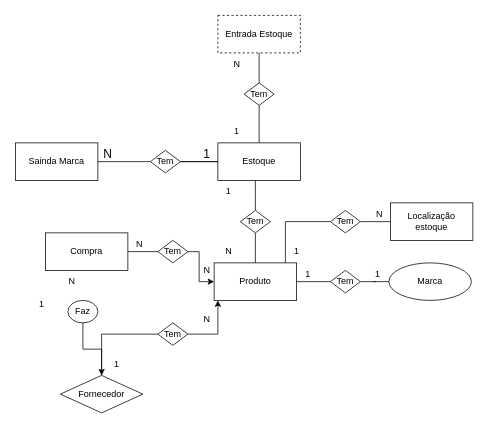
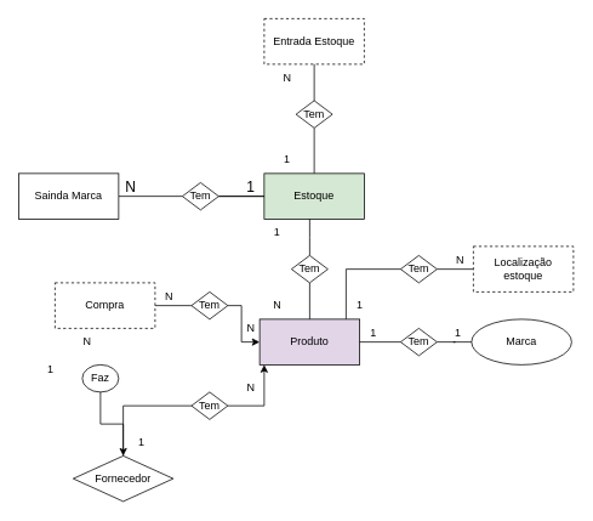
  <mxCell id="0" />
  <mxCell id="1" parent="0" />
- <mxCell id="2" value="Compra" style="html=1;whiteSpace=wrap;" parent="1" vertex="1"><mxGeometry x="60" y="310" width="110" height="50" as="geometry" /></mxCell>
+ <mxCell id="2" value="Compra" style="html=1;whiteSpace=wrap;dashed=1;" parent="1" vertex="1"><mxGeometry x="60" y="310" width="110" height="50" as="geometry" /></mxCell>
  <mxCell id="3" value="Marca" style="ellipse;html=1;whiteSpace=wrap;" parent="1" vertex="1"><mxGeometry x="518" y="350" width="110" height="50" as="geometry" /></mxCell>
  <mxCell id="4" value="Entrada Estoque" style="html=1;whiteSpace=wrap;dashed=1;" parent="1" vertex="1"><mxGeometry x="290" y="20" width="110" height="50" as="geometry" /></mxCell>
  <mxCell id="5" value="" style="edgeStyle=none;curved=1;rounded=0;orthogonalLoop=1;jettySize=auto;html=1;fontSize=12;startSize=8;endSize=8;endArrow=none;endFill=0;" parent="1" edge="1"><mxGeometry relative="1" as="geometry"><mxPoint x="130" y="95" as="targetPoint" /></mxGeometry></mxCell>
  <mxCell id="6" value="" style="edgeStyle=none;curved=1;rounded=0;orthogonalLoop=1;jettySize=auto;html=1;fontSize=12;startSize=8;endSize=8;endArrow=none;endFill=0;" parent="1" edge="1"><mxGeometry relative="1" as="geometry"><mxPoint x="130" y="95" as="targetPoint" /></mxGeometry></mxCell>
  <mxCell id="7" style="edgeStyle=orthogonalEdgeStyle;rounded=0;orthogonalLoop=1;jettySize=auto;html=1;entryX=1;entryY=0.5;entryDx=0;entryDy=0;endArrow=none;endFill=0;" parent="1" source="9" target="15" edge="1"><mxGeometry relative="1" as="geometry" /></mxCell>
  <mxCell id="8" style="edgeStyle=orthogonalEdgeStyle;rounded=0;orthogonalLoop=1;jettySize=auto;html=1;entryX=0;entryY=0.5;entryDx=0;entryDy=0;endArrow=none;endFill=0;" parent="1" source="9" target="17" edge="1"><mxGeometry relative="1" as="geometry" /></mxCell>
  <mxCell id="9" value="Tem" style="rhombus;whiteSpace=wrap;html=1;" parent="1" vertex="1"><mxGeometry x="200" y="200" width="40" height="30" as="geometry" /></mxCell>
  <mxCell id="10" style="edgeStyle=orthogonalEdgeStyle;rounded=0;orthogonalLoop=1;jettySize=auto;html=1;entryX=0.5;entryY=1;entryDx=0;entryDy=0;endArrow=none;endFill=0;" parent="1" source="12" target="4" edge="1"><mxGeometry relative="1" as="geometry" /></mxCell>
  <mxCell id="11" style="edgeStyle=orthogonalEdgeStyle;rounded=0;orthogonalLoop=1;jettySize=auto;html=1;entryX=0.5;entryY=0;entryDx=0;entryDy=0;endArrow=none;endFill=0;" parent="1" source="12" target="17" edge="1"><mxGeometry relative="1" as="geometry" /></mxCell>
  <mxCell id="12" value="Tem" style="rhombus;whiteSpace=wrap;html=1;" parent="1" vertex="1"><mxGeometry x="325" y="110" width="40" height="30" as="geometry" /></mxCell>
  <mxCell id="13" value="" style="group" parent="1" vertex="1" connectable="0"><mxGeometry x="20" y="190" width="142.5" height="50" as="geometry" /></mxCell>
  <mxCell id="14" value="N" style="text;html=1;align=center;verticalAlign=middle;resizable=0;points=[];autosize=1;strokeColor=none;fillColor=none;fontSize=16;" parent="13" vertex="1"><mxGeometry x="102.5" width="40" height="30" as="geometry" /></mxCell>
  <mxCell id="15" value="Sainda Marca" style="html=1;whiteSpace=wrap;" parent="13" vertex="1"><mxGeometry width="110" height="50" as="geometry" /></mxCell>
  <mxCell id="16" value="" style="group" parent="1" vertex="1" connectable="0"><mxGeometry x="260" y="190" width="140" height="50" as="geometry" /></mxCell>
- <mxCell id="17" value="Estoque" style="html=1;whiteSpace=wrap;" parent="16" vertex="1"><mxGeometry x="30" width="110" height="50" as="geometry" /></mxCell>
+ <mxCell id="17" value="Estoque" style="html=1;whiteSpace=wrap;fillColor=#d5e8d4;" parent="16" vertex="1"><mxGeometry x="30" width="110" height="50" as="geometry" /></mxCell>
  <mxCell id="18" value="1" style="text;html=1;align=center;verticalAlign=middle;resizable=0;points=[];autosize=1;strokeColor=none;fillColor=none;fontSize=16;" parent="16" vertex="1"><mxGeometry width="30" height="30" as="geometry" /></mxCell>
  <mxCell id="19" value="1" style="text;html=1;align=center;verticalAlign=middle;resizable=0;points=[];autosize=1;strokeColor=none;fillColor=none;" parent="16" vertex="1"><mxGeometry x="40" y="-30" width="30" height="30" as="geometry" /></mxCell>
  <mxCell id="20" value="" style="edgeStyle=orthogonalEdgeStyle;rounded=0;orthogonalLoop=1;jettySize=auto;html=1;endArrow=none;endFill=0;" parent="1" source="21" target="32" edge="1"><mxGeometry relative="1" as="geometry" /></mxCell>
  <mxCell id="21" value="Tem" style="rhombus;whiteSpace=wrap;html=1;" parent="1" vertex="1"><mxGeometry x="440" y="280" width="40" height="30" as="geometry" /></mxCell>
  <mxCell id="22" value="" style="edgeStyle=orthogonalEdgeStyle;rounded=0;orthogonalLoop=1;jettySize=auto;html=1;endArrow=none;endFill=0;" parent="1" source="17" target="9" edge="1"><mxGeometry relative="1" as="geometry" /></mxCell>
  <mxCell id="23" value="N" style="text;html=1;align=center;verticalAlign=middle;resizable=0;points=[];autosize=1;strokeColor=none;fillColor=none;" parent="1" vertex="1"><mxGeometry x="300" y="70" width="30" height="30" as="geometry" /></mxCell>
  <mxCell id="24" value="" style="edgeStyle=orthogonalEdgeStyle;rounded=0;orthogonalLoop=1;jettySize=auto;html=1;endArrow=none;endFill=0;" parent="1" source="26" target="28" edge="1"><mxGeometry relative="1" as="geometry" /></mxCell>
  <mxCell id="25" style="edgeStyle=orthogonalEdgeStyle;rounded=0;orthogonalLoop=1;jettySize=auto;html=1;endArrow=none;endFill=0;" parent="1" source="26" edge="1"><mxGeometry relative="1" as="geometry"><mxPoint x="340" y="240" as="targetPoint" /></mxGeometry></mxCell>
  <mxCell id="26" value="Tem" style="rhombus;whiteSpace=wrap;html=1;" parent="1" vertex="1"><mxGeometry x="320" y="280" width="40" height="30" as="geometry" /></mxCell>
  <mxCell id="27" style="edgeStyle=orthogonalEdgeStyle;rounded=0;orthogonalLoop=1;jettySize=auto;html=1;entryX=0;entryY=0.5;entryDx=0;entryDy=0;endArrow=none;endFill=0;" parent="1" source="28" target="21" edge="1"><mxGeometry relative="1" as="geometry"><Array as="points"><mxPoint x="380" y="295" /></Array></mxGeometry></mxCell>
- <mxCell id="28" value="Produto" style="html=1;whiteSpace=wrap;" parent="1" vertex="1"><mxGeometry x="285" y="350" width="110" height="50" as="geometry" /></mxCell>
+ <mxCell id="28" value="Produto" style="html=1;whiteSpace=wrap;fillColor=#e1d5e7;" parent="1" vertex="1"><mxGeometry x="285" y="350" width="110" height="50" as="geometry" /></mxCell>
  <mxCell id="29" value="N" style="text;html=1;align=center;verticalAlign=middle;resizable=0;points=[];autosize=1;strokeColor=none;fillColor=none;" parent="1" vertex="1"><mxGeometry x="289" y="320" width="30" height="30" as="geometry" /></mxCell>
  <mxCell id="30" value="1" style="text;html=1;align=center;verticalAlign=middle;resizable=0;points=[];autosize=1;strokeColor=none;fillColor=none;" parent="1" vertex="1"><mxGeometry x="289" y="240" width="30" height="30" as="geometry" /></mxCell>
  <mxCell id="31" value="" style="group" parent="1" vertex="1" connectable="0"><mxGeometry x="490" y="270" width="140" height="50" as="geometry" /></mxCell>
- <mxCell id="32" value="Localização estoque" style="html=1;whiteSpace=wrap;" parent="31" vertex="1"><mxGeometry x="30" width="110" height="50" as="geometry" /></mxCell>
+ <mxCell id="32" value="Localização estoque" style="html=1;whiteSpace=wrap;dashed=1;" parent="31" vertex="1"><mxGeometry x="30" width="110" height="50" as="geometry" /></mxCell>
  <mxCell id="33" value="N" style="text;html=1;align=center;verticalAlign=middle;resizable=0;points=[];autosize=1;strokeColor=none;fillColor=none;" parent="31" vertex="1"><mxGeometry width="30" height="30" as="geometry" /></mxCell>
  <mxCell id="34" value="1" style="text;html=1;align=center;verticalAlign=middle;resizable=0;points=[];autosize=1;strokeColor=none;fillColor=none;" parent="1" vertex="1"><mxGeometry x="380" y="320" width="30" height="30" as="geometry" /></mxCell>
  <mxCell id="35" value="" style="edgeStyle=orthogonalEdgeStyle;rounded=0;orthogonalLoop=1;jettySize=auto;html=1;endArrow=none;endFill=0;" parent="1" source="37" target="3" edge="1"><mxGeometry relative="1" as="geometry" /></mxCell>
  <mxCell id="36" style="edgeStyle=orthogonalEdgeStyle;rounded=0;orthogonalLoop=1;jettySize=auto;html=1;entryX=1;entryY=0.5;entryDx=0;entryDy=0;endArrow=none;endFill=0;" parent="1" source="37" target="28" edge="1"><mxGeometry relative="1" as="geometry" /></mxCell>
  <mxCell id="37" value="Tem" style="rhombus;whiteSpace=wrap;html=1;" parent="1" vertex="1"><mxGeometry x="440" y="360" width="40" height="30" as="geometry" /></mxCell>
  <mxCell id="38" value="1" style="text;html=1;align=center;verticalAlign=middle;resizable=0;points=[];autosize=1;strokeColor=none;fillColor=none;" parent="1" vertex="1"><mxGeometry x="395" y="350" width="30" height="30" as="geometry" /></mxCell>
  <mxCell id="39" value="1" style="text;html=1;align=center;verticalAlign=middle;resizable=0;points=[];autosize=1;strokeColor=none;fillColor=none;" parent="1" vertex="1"><mxGeometry x="488" y="350" width="30" height="30" as="geometry" /></mxCell>
  <mxCell id="40" value="" style="edgeStyle=orthogonalEdgeStyle;rounded=0;orthogonalLoop=1;jettySize=auto;html=1;endArrow=none;endFill=0;" parent="1" source="42" target="2" edge="1"><mxGeometry relative="1" as="geometry" /></mxCell>
  <mxCell id="41" style="edgeStyle=orthogonalEdgeStyle;rounded=0;orthogonalLoop=1;jettySize=auto;html=1;entryX=0;entryY=0.5;entryDx=0;entryDy=0;" parent="1" source="42" target="28" edge="1"><mxGeometry relative="1" as="geometry"><Array as="points"><mxPoint x="265" y="335" /><mxPoint x="265" y="375" /></Array></mxGeometry></mxCell>
  <mxCell id="42" value="Tem" style="rhombus;whiteSpace=wrap;html=1;" parent="1" vertex="1"><mxGeometry x="210" y="320" width="40" height="30" as="geometry" /></mxCell>
  <mxCell id="43" value="N" style="text;html=1;align=center;verticalAlign=middle;resizable=0;points=[];autosize=1;strokeColor=none;fillColor=none;" parent="1" vertex="1"><mxGeometry x="170" y="310" width="30" height="30" as="geometry" /></mxCell>
  <mxCell id="44" value="N" style="text;html=1;align=center;verticalAlign=middle;resizable=0;points=[];autosize=1;strokeColor=none;fillColor=none;" parent="1" vertex="1"><mxGeometry x="260" y="345" width="30" height="30" as="geometry" /></mxCell>
  <mxCell id="45" value="Faz" style="ellipse;whiteSpace=wrap;html=1;" parent="1" vertex="1"><mxGeometry x="90" y="400" width="40" height="30" as="geometry" /></mxCell>
  <mxCell id="46" style="edgeStyle=orthogonalEdgeStyle;rounded=0;orthogonalLoop=1;jettySize=auto;html=1;endArrow=none;endFill=0;" parent="1" source="45" target="49" edge="1"><mxGeometry relative="1" as="geometry" /></mxCell>
  <mxCell id="47" value="1" style="text;html=1;align=center;verticalAlign=middle;resizable=0;points=[];autosize=1;strokeColor=none;fillColor=none;" parent="1" vertex="1"><mxGeometry x="40" y="390" width="30" height="30" as="geometry" /></mxCell>
  <mxCell id="48" value="N" style="text;html=1;align=center;verticalAlign=middle;resizable=0;points=[];autosize=1;strokeColor=none;fillColor=none;" parent="1" vertex="1"><mxGeometry x="80" y="360" width="30" height="30" as="geometry" /></mxCell>
  <mxCell id="49" value="Fornecedor" style="rhombus;html=1;whiteSpace=wrap;" parent="1" vertex="1"><mxGeometry x="80" y="500" width="110" height="50" as="geometry" /></mxCell>
  <mxCell id="50" style="edgeStyle=orthogonalEdgeStyle;rounded=0;orthogonalLoop=1;jettySize=auto;html=1;" parent="1" source="52" edge="1"><mxGeometry relative="1" as="geometry"><mxPoint x="290" y="400" as="targetPoint" /><Array as="points"><mxPoint x="290" y="445" /><mxPoint x="290" y="400" /></Array></mxGeometry></mxCell>
  <mxCell id="51" style="edgeStyle=orthogonalEdgeStyle;rounded=0;orthogonalLoop=1;jettySize=auto;html=1;entryX=0.5;entryY=0;entryDx=0;entryDy=0;" parent="1" source="52" target="49" edge="1"><mxGeometry relative="1" as="geometry" /></mxCell>
  <mxCell id="52" value="Tem" style="rhombus;whiteSpace=wrap;html=1;" parent="1" vertex="1"><mxGeometry x="210" y="430" width="40" height="30" as="geometry" /></mxCell>
  <mxCell id="53" value="N" style="text;html=1;align=center;verticalAlign=middle;resizable=0;points=[];autosize=1;strokeColor=none;fillColor=none;" parent="1" vertex="1"><mxGeometry x="260" y="410" width="30" height="30" as="geometry" /></mxCell>
  <mxCell id="54" value="1" style="text;html=1;align=center;verticalAlign=middle;resizable=0;points=[];autosize=1;strokeColor=none;fillColor=none;" parent="1" vertex="1"><mxGeometry x="140" y="470" width="30" height="30" as="geometry" /></mxCell>
